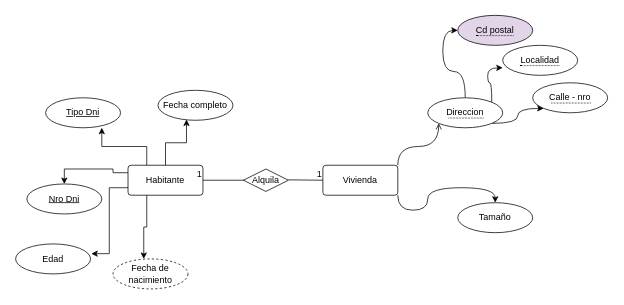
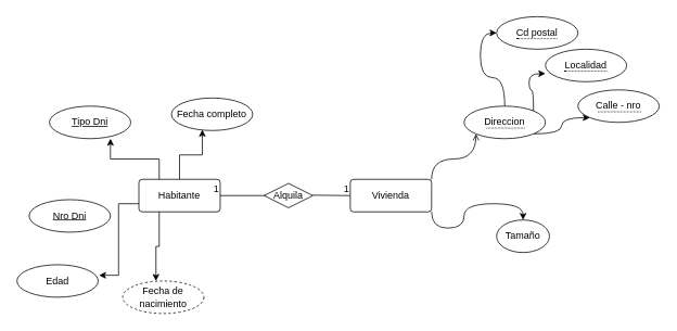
  <mxCell id="0" />
  <mxCell id="1" parent="0" />
- <mxCell id="2" style="edgeStyle=orthogonalEdgeStyle;rounded=0;orthogonalLoop=1;jettySize=auto;html=1;exitX=0;exitY=0.25;exitDx=0;exitDy=0;entryX=0.5;entryY=0;entryDx=0;entryDy=0;" edge="1" parent="1" source="3" target="8"><mxGeometry relative="1" as="geometry" /></mxCell>
  <mxCell id="3" value="Habitante" style="rounded=1;arcSize=10;whiteSpace=wrap;html=1;align=center;" vertex="1" parent="1"><mxGeometry x="170" y="220" width="100" height="40" as="geometry" /></mxCell>
  <mxCell id="4" style="edgeStyle=orthogonalEdgeStyle;rounded=0;orthogonalLoop=1;jettySize=auto;html=1;exitX=1;exitY=0;exitDx=0;exitDy=0;entryX=0;entryY=1;entryDx=0;entryDy=0;curved=1;endArrow=open;" edge="1" parent="1" source="6" target="14"><mxGeometry relative="1" as="geometry" /></mxCell>
  <mxCell id="5" style="edgeStyle=orthogonalEdgeStyle;rounded=0;orthogonalLoop=1;jettySize=auto;html=1;exitX=1;exitY=1;exitDx=0;exitDy=0;entryX=0.5;entryY=0;entryDx=0;entryDy=0;curved=1;" edge="1" parent="1" source="6" target="19"><mxGeometry relative="1" as="geometry" /></mxCell>
  <mxCell id="6" value="Vivienda" style="rounded=1;arcSize=10;whiteSpace=wrap;html=1;align=center;" vertex="1" parent="1"><mxGeometry x="430" y="220" width="100" height="40" as="geometry" /></mxCell>
  <mxCell id="7" value="Tipo Dni" style="ellipse;whiteSpace=wrap;html=1;align=center;fontStyle=4;" vertex="1" parent="1"><mxGeometry x="60" y="130" width="100" height="40" as="geometry" /></mxCell>
  <mxCell id="8" value="Nro Dni" style="ellipse;whiteSpace=wrap;html=1;align=center;fontStyle=4;" vertex="1" parent="1"><mxGeometry x="35" y="245" width="100" height="40" as="geometry" /></mxCell>
  <mxCell id="9" value="Fecha completo" style="ellipse;whiteSpace=wrap;html=1;align=center;" vertex="1" parent="1"><mxGeometry x="210" y="120" width="100" height="40" as="geometry" /></mxCell>
  <mxCell id="10" value="Fecha de nacimiento" style="ellipse;whiteSpace=wrap;html=1;align=center;dashed=1;" vertex="1" parent="1"><mxGeometry x="150" y="345" width="100" height="40" as="geometry" /></mxCell>
  <mxCell id="11" value="Edad" style="ellipse;whiteSpace=wrap;html=1;align=center;" vertex="1" parent="1"><mxGeometry x="20" y="325" width="100" height="40" as="geometry" /></mxCell>
  <mxCell id="12" style="edgeStyle=orthogonalEdgeStyle;rounded=0;orthogonalLoop=1;jettySize=auto;html=1;exitX=0.5;exitY=0;exitDx=0;exitDy=0;entryX=0;entryY=0.5;entryDx=0;entryDy=0;curved=1;" edge="1" parent="1" source="14" target="15"><mxGeometry relative="1" as="geometry" /></mxCell>
  <mxCell id="13" style="edgeStyle=orthogonalEdgeStyle;rounded=0;orthogonalLoop=1;jettySize=auto;html=1;exitX=1;exitY=1;exitDx=0;exitDy=0;entryX=0;entryY=1;entryDx=0;entryDy=0;curved=1;" edge="1" parent="1" source="14" target="17"><mxGeometry relative="1" as="geometry" /></mxCell>
  <mxCell id="14" value="&lt;span style=&quot;border-bottom: 1px dotted&quot;&gt;Direccion&lt;/span&gt;" style="ellipse;whiteSpace=wrap;html=1;align=center;" vertex="1" parent="1"><mxGeometry x="570" y="130" width="100" height="40" as="geometry" /></mxCell>
- <mxCell id="15" value="&lt;span style=&quot;border-bottom: 1px dotted&quot;&gt;Cd postal&lt;/span&gt;" style="ellipse;whiteSpace=wrap;html=1;align=center;fillColor=#e1d5e7;" vertex="1" parent="1"><mxGeometry x="610" y="20" width="100" height="40" as="geometry" /></mxCell>
+ <mxCell id="15" value="&lt;span style=&quot;border-bottom: 1px dotted&quot;&gt;Cd postal&lt;/span&gt;" style="ellipse;whiteSpace=wrap;html=1;align=center;" vertex="1" parent="1"><mxGeometry x="610" y="20" width="100" height="40" as="geometry" /></mxCell>
  <mxCell id="16" value="&lt;span style=&quot;border-bottom: 1px dotted&quot;&gt;Localidad&lt;/span&gt;" style="ellipse;whiteSpace=wrap;html=1;align=center;" vertex="1" parent="1"><mxGeometry x="670" y="60" width="100" height="40" as="geometry" /></mxCell>
  <mxCell id="17" value="&lt;span style=&quot;border-bottom: 1px dotted&quot;&gt;Calle - nro&lt;/span&gt;" style="ellipse;whiteSpace=wrap;html=1;align=center;" vertex="1" parent="1"><mxGeometry x="710" y="110" width="100" height="40" as="geometry" /></mxCell>
  <mxCell id="18" style="edgeStyle=orthogonalEdgeStyle;rounded=0;orthogonalLoop=1;jettySize=auto;html=1;exitX=1;exitY=0;exitDx=0;exitDy=0;entryX=0;entryY=0.75;entryDx=0;entryDy=0;entryPerimeter=0;curved=1;" edge="1" parent="1" source="14" target="16"><mxGeometry relative="1" as="geometry" /></mxCell>
- <mxCell id="19" value="Tamaño" style="ellipse;whiteSpace=wrap;html=1;align=center;" vertex="1" parent="1"><mxGeometry x="610" y="270" width="100" height="40" as="geometry" /></mxCell>
+ <mxCell id="19" value="Tamaño" style="ellipse;whiteSpace=wrap;html=1;align=center;" vertex="1" parent="1"><mxGeometry x="610" y="270" width="65" height="40" as="geometry" /></mxCell>
  <mxCell id="20" style="edgeStyle=orthogonalEdgeStyle;rounded=0;orthogonalLoop=1;jettySize=auto;html=1;exitX=0.5;exitY=0;exitDx=0;exitDy=0;entryX=0.38;entryY=0.975;entryDx=0;entryDy=0;entryPerimeter=0;" edge="1" parent="1" source="3" target="9"><mxGeometry relative="1" as="geometry" /></mxCell>
  <mxCell id="21" style="edgeStyle=orthogonalEdgeStyle;rounded=0;orthogonalLoop=1;jettySize=auto;html=1;exitX=0.25;exitY=0;exitDx=0;exitDy=0;entryX=0.75;entryY=1;entryDx=0;entryDy=0;entryPerimeter=0;" edge="1" parent="1" source="3" target="7"><mxGeometry relative="1" as="geometry" /></mxCell>
  <mxCell id="22" style="edgeStyle=orthogonalEdgeStyle;rounded=0;orthogonalLoop=1;jettySize=auto;html=1;exitX=0;exitY=0.75;exitDx=0;exitDy=0;entryX=1.01;entryY=0.325;entryDx=0;entryDy=0;entryPerimeter=0;" edge="1" parent="1" source="3" target="11"><mxGeometry relative="1" as="geometry" /></mxCell>
  <mxCell id="23" style="edgeStyle=orthogonalEdgeStyle;rounded=0;orthogonalLoop=1;jettySize=auto;html=1;exitX=0.25;exitY=1;exitDx=0;exitDy=0;entryX=0.41;entryY=0;entryDx=0;entryDy=0;entryPerimeter=0;" edge="1" parent="1" source="3" target="10"><mxGeometry relative="1" as="geometry" /></mxCell>
  <mxCell id="24" value="" style="endArrow=none;html=1;rounded=0;entryX=0;entryY=0.5;entryDx=0;entryDy=0;" edge="1" parent="1" target="25"><mxGeometry width="50" height="50" relative="1" as="geometry"><mxPoint x="350" y="240" as="sourcePoint" /><mxPoint x="430" y="240" as="targetPoint" /></mxGeometry></mxCell>
  <mxCell id="25" value="Alquila" style="shape=rhombus;perimeter=rhombusPerimeter;whiteSpace=wrap;html=1;align=center;" vertex="1" parent="1"><mxGeometry x="324" y="225" width="60" height="30" as="geometry" /></mxCell>
  <mxCell id="26" value="" style="endArrow=none;html=1;rounded=0;" edge="1" parent="1"><mxGeometry relative="1" as="geometry"><mxPoint x="384" y="239.5" as="sourcePoint" /><mxPoint x="430" y="240" as="targetPoint" /></mxGeometry></mxCell>
  <mxCell id="27" value="1" style="resizable=0;html=1;whiteSpace=wrap;align=right;verticalAlign=bottom;" connectable="0" vertex="1" parent="26"><mxGeometry x="1" relative="1" as="geometry" /></mxCell>
  <mxCell id="28" value="" style="endArrow=none;html=1;rounded=0;entryX=1;entryY=0.5;entryDx=0;entryDy=0;exitX=0;exitY=0.5;exitDx=0;exitDy=0;" edge="1" parent="1" source="25" target="3"><mxGeometry relative="1" as="geometry"><mxPoint x="330" y="310" as="sourcePoint" /><mxPoint x="370" y="330" as="targetPoint" /></mxGeometry></mxCell>
  <mxCell id="29" value="1" style="resizable=0;html=1;whiteSpace=wrap;align=right;verticalAlign=bottom;" connectable="0" vertex="1" parent="28"><mxGeometry x="1" relative="1" as="geometry" /></mxCell>
